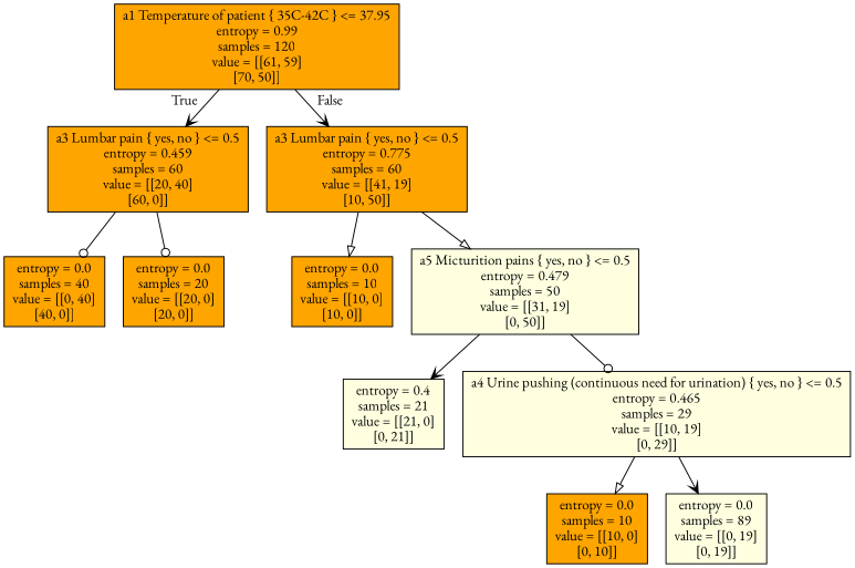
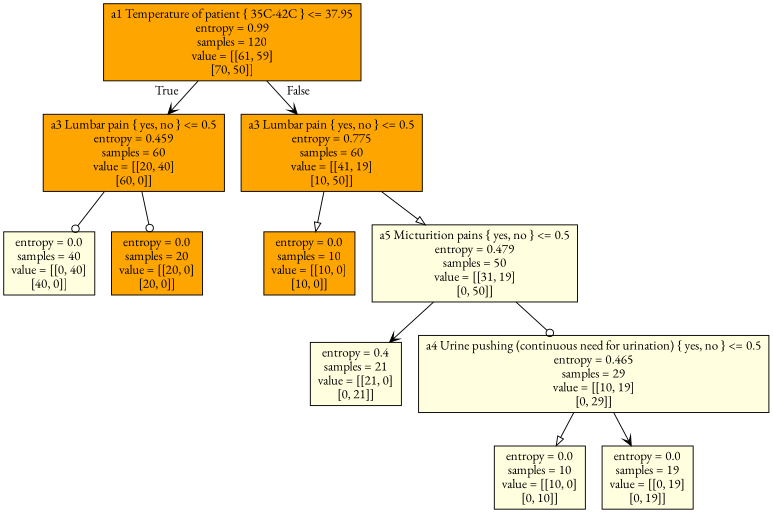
  digraph {
    fontname="EB Garamond"
    node [fillcolor=lightyellow fontname="EB Garamond" shape=box style=filled]
    edge [arrowhead=vee fontname="EB Garamond"]
    n1 [fillcolor=orange label="a1 Temperature of patient { 35C-42C } <= 37.95\nentropy = 0.99\nsamples = 120\nvalue = [[61, 59]\n[70, 50]]"]
    n2 [fillcolor=orange label="a3 Lumbar pain { yes, no } <= 0.5\nentropy = 0.459\nsamples = 60\nvalue = [[20, 40]\n[60, 0]]"]
    n3 [fillcolor=orange label="a3 Lumbar pain { yes, no } <= 0.5\nentropy = 0.775\nsamples = 60\nvalue = [[41, 19]\n[10, 50]]"]
-   n4 [fillcolor=orange label="entropy = 0.0\nsamples = 40\nvalue = [[0, 40]\n[40, 0]]"]
+   n4 [label="entropy = 0.0\nsamples = 40\nvalue = [[0, 40]\n[40, 0]]"]
    n5 [fillcolor=orange label="entropy = 0.0\nsamples = 20\nvalue = [[20, 0]\n[20, 0]]"]
    n6 [fillcolor=orange label="entropy = 0.0\nsamples = 10\nvalue = [[10, 0]\n[10, 0]]"]
    n7 [label="a5 Micturition pains { yes, no } <= 0.5\nentropy = 0.479\nsamples = 50\nvalue = [[31, 19]\n[0, 50]]"]
    n8 [label="entropy = 0.4\nsamples = 21\nvalue = [[21, 0]\n[0, 21]]"]
    n9 [label="a4 Urine pushing (continuous need for urination) { yes, no } <= 0.5\nentropy = 0.465\nsamples = 29\nvalue = [[10, 19]\n[0, 29]]"]
-   n10 [fillcolor=orange label="entropy = 0.0\nsamples = 10\nvalue = [[10, 0]\n[0, 10]]"]
-   n11 [label="entropy = 0.0\nsamples = 89\nvalue = [[0, 19]\n[0, 19]]"]
+   n10 [label="entropy = 0.0\nsamples = 10\nvalue = [[10, 0]\n[0, 10]]"]
+   n11 [label="entropy = 0.0\nsamples = 19\nvalue = [[0, 19]\n[0, 19]]"]
    n1 -> n2 [headlabel=True labelangle=45 labeldistance=2.5]
    n1 -> n3 [headlabel=False labelangle=-45 labeldistance=2.5]
    n2 -> n4 [arrowhead=odot]
    n2 -> n5 [arrowhead=odot]
    n3 -> n6 [arrowhead=onormal]
    n3 -> n7 [arrowhead=onormal]
    n7 -> n8
    n7 -> n9 [arrowhead=odot]
    n9 -> n10 [arrowhead=onormal]
    n9 -> n11
  }
